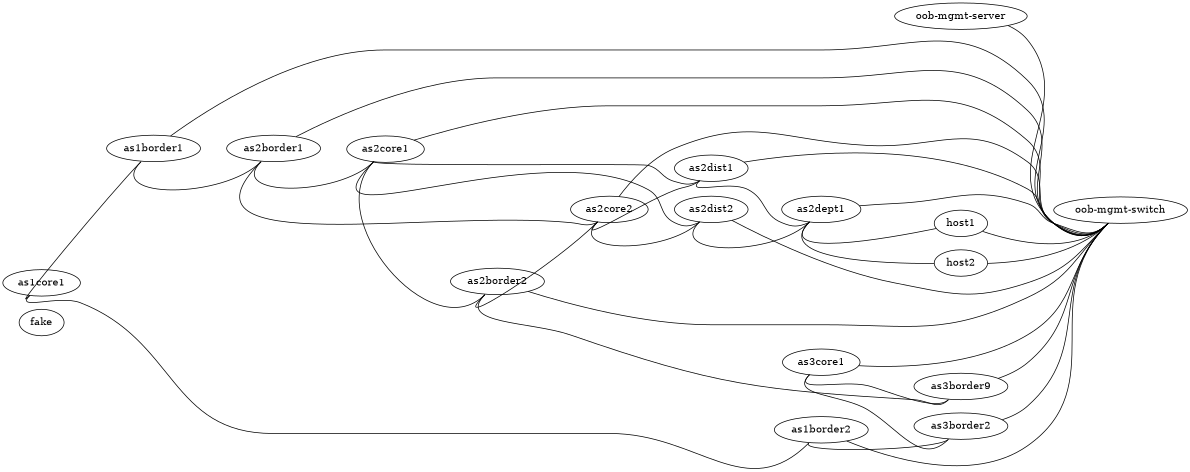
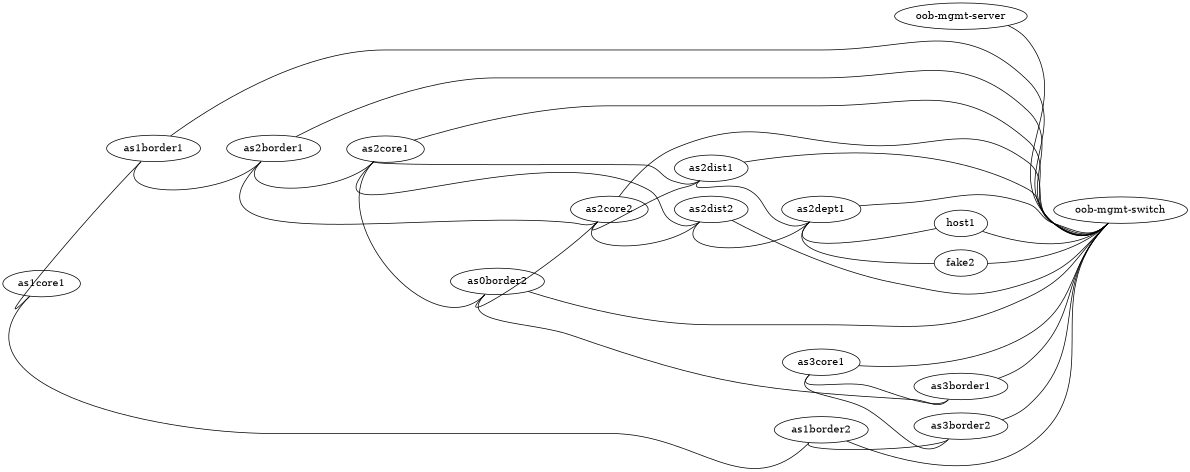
  graph {
    rankdir=LR
    node [function="not-provisioned" ports=54 os="sonic-202012-f6f4c7f4"]
    edge [headport=swp1 tailport=eth0]
-   fake [function=fake ports="" os=""]
    "oob-mgmt-server" [cpu=4 function="oob-server" memory=2048 ports="" os=""]
    "oob-mgmt-switch" [function="oob-switch" mgmt_ip="192.168.200.251" ports=64 os=""]
    as1core1 [mgmt_ip="192.168.200.11"]
    as1border1 [mgmt_ip="192.168.200.12"]
    as1border2 [mgmt_ip="192.168.200.13"]
    as2border1 [mgmt_ip="192.168.200.23"]
    as3border2 [mgmt_ip="192.168.200.33"]
    as2core1 [mgmt_ip="192.168.200.21"]
    as2core2 [mgmt_ip="192.168.200.22"]
-   as2border2 [mgmt_ip="192.168.200.24"]
+   as2border2 [mgmt_ip="192.168.200.24" label=as0border2]
    as2dist1 [mgmt_ip="192.168.200.25"]
    as2dist2 [mgmt_ip="192.168.200.26"]
-   as3border1 [mgmt_ip="192.168.200.32" label=as3border9]
+   as3border1 [mgmt_ip="192.168.200.32"]
    as2dept1 [mgmt_ip="192.168.200.27"]
    host1 [function=host memory=1024 mgmt_ip="192.168.200.28" nic_model=e1000 os="generic/ubuntu1804" ports=""]
-   host2 [function=host memory=1024 mgmt_ip="192.168.200.29" nic_model=e1000 os="generic/ubuntu1804" ports=""]
+   host2 [function=host memory=1024 mgmt_ip="192.168.200.29" nic_model=e1000 os="generic/ubuntu1804" label=fake2 ports=""]
    as3core1 [mgmt_ip="192.168.200.31"]
    "oob-mgmt-server" -- "oob-mgmt-switch" [left_mac="44:38:50:22:01:01" tailport=eth1]
    as1core1 -- as1border1 [tailport=swp1]
    as1core1 -- as1border2 [tailport=swp2]
    as1border1 -- "oob-mgmt-switch" [headport=swp3 left_mac="44:38:50:22:01:03"]
    as1border1 -- as2border1 [tailport=swp2]
    as1border2 -- "oob-mgmt-switch" [headport=swp4 left_mac="44:38:50:22:01:04"]
    as1border2 -- as3border2 [headport=swp2 tailport=swp2]
    as2border1 -- "oob-mgmt-switch" [headport=swp7 left_mac="44:38:50:22:01:07"]
    as2border1 -- as2core1 [tailport=swp2]
    as2border1 -- as2core2 [tailport=swp3]
    as3border2 -- "oob-mgmt-switch" [headport=swp14 left_mac="44:38:50:22:01:14"]
    as2core1 -- "oob-mgmt-switch" [headport=swp5 left_mac="44:38:50:22:01:05"]
    as2core1 -- as2border2 [headport=swp2 tailport=swp2]
    as2core1 -- as2dist1 [tailport=swp3]
    as2core1 -- as2dist2 [tailport=swp4]
    as2core2 -- "oob-mgmt-switch" [headport=swp6 left_mac="44:38:50:22:01:06"]
    as2core2 -- as2dist1 [headport=swp2 tailport=swp3]
    as2core2 -- as2dist2 [headport=swp2 tailport=swp4]
    as2border2 -- "oob-mgmt-switch" [headport=swp8 left_mac="44:38:50:22:01:08"]
    as2border2 -- as2core2 [headport=swp2 tailport=swp3]
    as2border2 -- as3border1 [headport=swp2 tailport=swp1]
    as2dist1 -- "oob-mgmt-switch" [headport=swp9 left_mac="44:38:50:22:01:09"]
    as2dist1 -- as2dept1 [tailport=swp3]
    as2dist2 -- "oob-mgmt-switch" [headport=swp10 left_mac="44:38:50:22:01:10"]
    as2dist2 -- as2dept1 [headport=swp2 tailport=swp3]
    as3border1 -- "oob-mgmt-switch" [headport=swp13 left_mac="44:38:50:22:01:13"]
    as2dept1 -- "oob-mgmt-switch" [headport=swp11 left_mac="44:38:50:22:01:11"]
    as2dept1 -- host1 [headport=eth1 tailport=swp3]
    as2dept1 -- host2 [headport=eth1 tailport=swp4]
    host1 -- "oob-mgmt-switch" [headport=swp15 left_mac="44:38:50:22:01:15"]
    host2 -- "oob-mgmt-switch" [headport=swp16 left_mac="44:38:50:22:01:16"]
    as3core1 -- "oob-mgmt-switch" [headport=swp12 left_mac="44:38:50:22:01:12"]
    as3core1 -- as3border2 [tailport=swp2]
    as3core1 -- as3border1 [tailport=swp1]
  }
